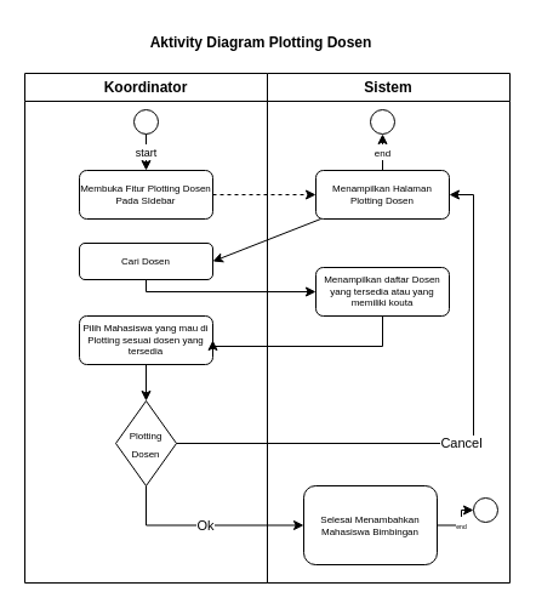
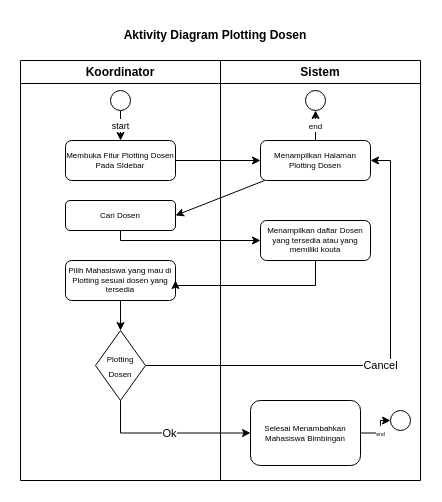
  <mxCell id="0" />
  <mxCell id="1" parent="0" />
  <mxCell id="2" value="Koordinator" style="swimlane;whiteSpace=wrap;html=1;" vertex="1" parent="1"><mxGeometry x="20" y="60" width="200" height="420" as="geometry" /></mxCell>
  <mxCell id="3" value="&lt;font style=&quot;font-size: 9px;&quot;&gt;start&lt;/font&gt;" style="rounded=0;orthogonalLoop=1;jettySize=auto;html=1;" edge="1" parent="2" source="4" target="5"><mxGeometry relative="1" as="geometry" /></mxCell>
  <mxCell id="4" value="" style="ellipse;whiteSpace=wrap;html=1;aspect=fixed;" vertex="1" parent="2"><mxGeometry x="90" y="30" width="20" height="20" as="geometry" /></mxCell>
  <mxCell id="5" value="Membuka Fitur Plotting Dosen Pada SIdebar" style="rounded=1;whiteSpace=wrap;html=1;fontSize=8;" vertex="1" parent="2"><mxGeometry x="45" y="80" width="110" height="40" as="geometry" /></mxCell>
  <mxCell id="6" value="Cari Dosen" style="rounded=1;whiteSpace=wrap;html=1;fontSize=8;" vertex="1" parent="2"><mxGeometry x="45" y="140" width="110" height="30" as="geometry" /></mxCell>
  <mxCell id="7" style="edgeStyle=orthogonalEdgeStyle;rounded=0;orthogonalLoop=1;jettySize=auto;html=1;" edge="1" parent="2" source="8" target="9"><mxGeometry relative="1" as="geometry" /></mxCell>
  <mxCell id="8" value="Pilih Mahasiswa yang mau di Plotting sesuai dosen yang tersedia" style="rounded=1;whiteSpace=wrap;html=1;fontSize=8;" vertex="1" parent="2"><mxGeometry x="45" y="200" width="110" height="40" as="geometry" /></mxCell>
  <mxCell id="9" value="&lt;font style=&quot;font-size: 8px;&quot;&gt;Plotting Dosen&lt;/font&gt;" style="rhombus;whiteSpace=wrap;html=1;" vertex="1" parent="2"><mxGeometry x="75" y="270" width="50" height="70" as="geometry" /></mxCell>
  <mxCell id="10" value="Sistem" style="swimlane;whiteSpace=wrap;html=1;" vertex="1" parent="1"><mxGeometry x="220" y="60" width="200" height="420" as="geometry" /></mxCell>
  <mxCell id="11" value="&lt;font style=&quot;font-size: 8px;&quot;&gt;end&lt;/font&gt;" style="edgeStyle=orthogonalEdgeStyle;rounded=0;orthogonalLoop=1;jettySize=auto;html=1;entryX=0.5;entryY=1;entryDx=0;entryDy=0;" edge="1" parent="10" source="12" target="14"><mxGeometry relative="1" as="geometry" /></mxCell>
  <mxCell id="12" value="Menampilkan Halaman Plotting Dosen" style="rounded=1;whiteSpace=wrap;html=1;fontSize=8;" vertex="1" parent="10"><mxGeometry x="40" y="80" width="110" height="40" as="geometry" /></mxCell>
  <mxCell id="13" value="Menampilkan daftar Dosen yang tersedia atau yang memiliki kouta" style="rounded=1;whiteSpace=wrap;html=1;fontSize=8;" vertex="1" parent="10"><mxGeometry x="40" y="160" width="110" height="40" as="geometry" /></mxCell>
  <mxCell id="14" value="" style="ellipse;whiteSpace=wrap;html=1;aspect=fixed;" vertex="1" parent="10"><mxGeometry x="85" y="30" width="20" height="20" as="geometry" /></mxCell>
  <mxCell id="15" value="&lt;font style=&quot;font-size: 5px;&quot;&gt;end&lt;/font&gt;" style="edgeStyle=orthogonalEdgeStyle;rounded=0;orthogonalLoop=1;jettySize=auto;html=1;exitX=1;exitY=0.5;exitDx=0;exitDy=0;" edge="1" parent="10" source="16" target="17"><mxGeometry relative="1" as="geometry" /></mxCell>
  <mxCell id="16" value="Selesai Menambahkan Mahasiswa Bimbingan" style="rounded=1;whiteSpace=wrap;html=1;fontSize=8;" vertex="1" parent="10"><mxGeometry x="30" y="340" width="110" height="65" as="geometry" /></mxCell>
  <mxCell id="17" value="" style="ellipse;whiteSpace=wrap;html=1;aspect=fixed;" vertex="1" parent="10"><mxGeometry x="170" y="350" width="20" height="20" as="geometry" /></mxCell>
  <mxCell id="18" value="&lt;b&gt;Aktivity Diagram Plotting Dosen&lt;/b&gt;" style="text;html=1;align=center;verticalAlign=middle;whiteSpace=wrap;rounded=0;" vertex="1" parent="1"><mxGeometry x="110" y="20" width="210" height="30" as="geometry" /></mxCell>
- <mxCell id="19" style="rounded=0;orthogonalLoop=1;jettySize=auto;html=1;entryX=0;entryY=0.5;entryDx=0;entryDy=0;dashed=1;" edge="1" parent="1" source="5" target="12"><mxGeometry relative="1" as="geometry" /></mxCell>
+ <mxCell id="19" style="rounded=0;orthogonalLoop=1;jettySize=auto;html=1;entryX=0;entryY=0.5;entryDx=0;entryDy=0;" edge="1" parent="1" source="5" target="12"><mxGeometry relative="1" as="geometry" /></mxCell>
  <mxCell id="20" style="rounded=0;orthogonalLoop=1;jettySize=auto;html=1;entryX=1;entryY=0.5;entryDx=0;entryDy=0;" edge="1" parent="1" source="12" target="6"><mxGeometry relative="1" as="geometry" /></mxCell>
  <mxCell id="21" style="edgeStyle=orthogonalEdgeStyle;rounded=0;orthogonalLoop=1;jettySize=auto;html=1;entryX=0;entryY=0.5;entryDx=0;entryDy=0;" edge="1" parent="1" source="6" target="13"><mxGeometry relative="1" as="geometry"><Array as="points"><mxPoint x="120" y="240" /></Array></mxGeometry></mxCell>
  <mxCell id="22" value="Cancel" style="edgeStyle=orthogonalEdgeStyle;rounded=0;orthogonalLoop=1;jettySize=auto;html=1;entryX=1;entryY=0.5;entryDx=0;entryDy=0;" edge="1" parent="1" source="9" target="12"><mxGeometry relative="1" as="geometry"><Array as="points"><mxPoint x="390" y="365" /><mxPoint x="390" y="160" /></Array></mxGeometry></mxCell>
  <mxCell id="23" style="edgeStyle=orthogonalEdgeStyle;rounded=0;orthogonalLoop=1;jettySize=auto;html=1;entryX=1;entryY=0.5;entryDx=0;entryDy=0;" edge="1" parent="1" source="13" target="8"><mxGeometry relative="1" as="geometry"><Array as="points"><mxPoint x="315" y="285" /></Array></mxGeometry></mxCell>
  <mxCell id="24" value="Ok" style="edgeStyle=orthogonalEdgeStyle;rounded=0;orthogonalLoop=1;jettySize=auto;html=1;exitX=0.5;exitY=1;exitDx=0;exitDy=0;entryX=0;entryY=0.5;entryDx=0;entryDy=0;" edge="1" parent="1" source="9" target="16"><mxGeometry relative="1" as="geometry" /></mxCell>
